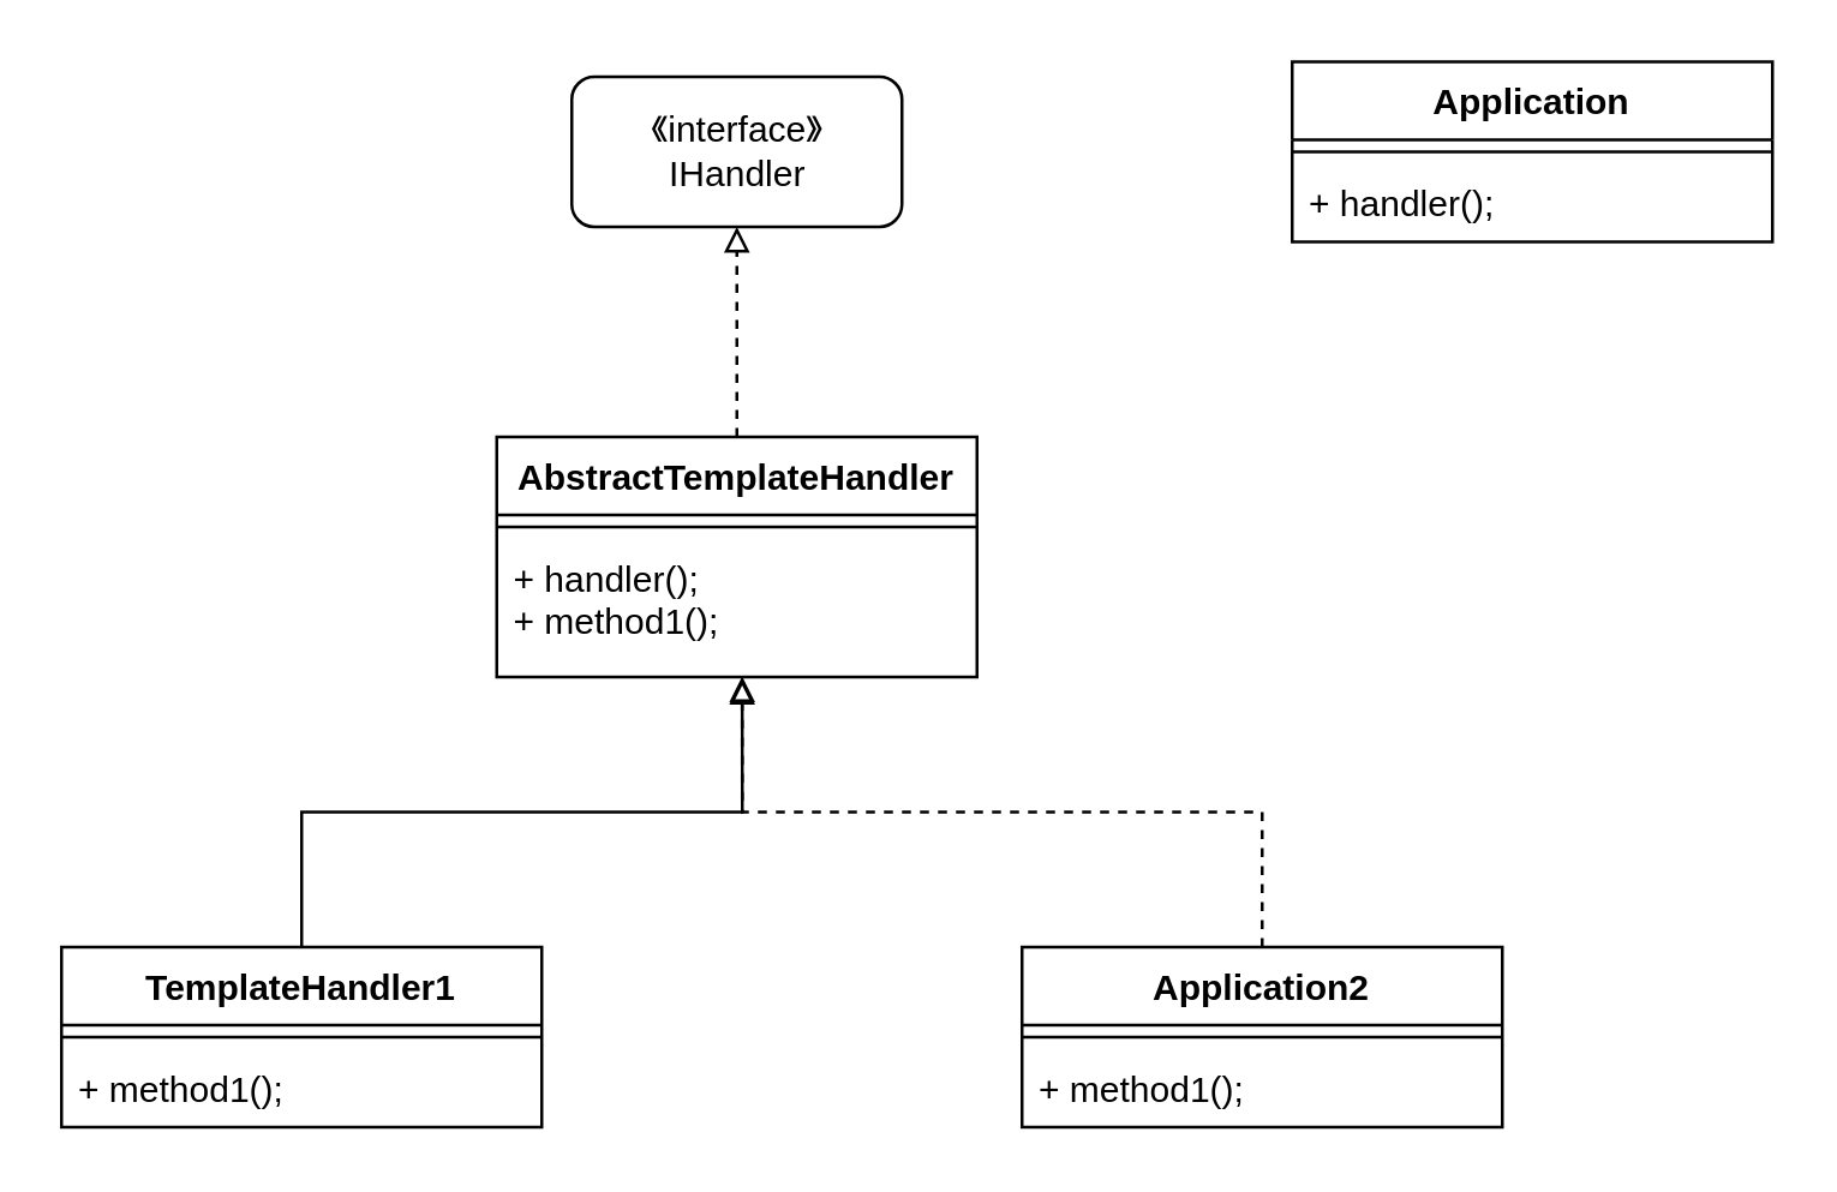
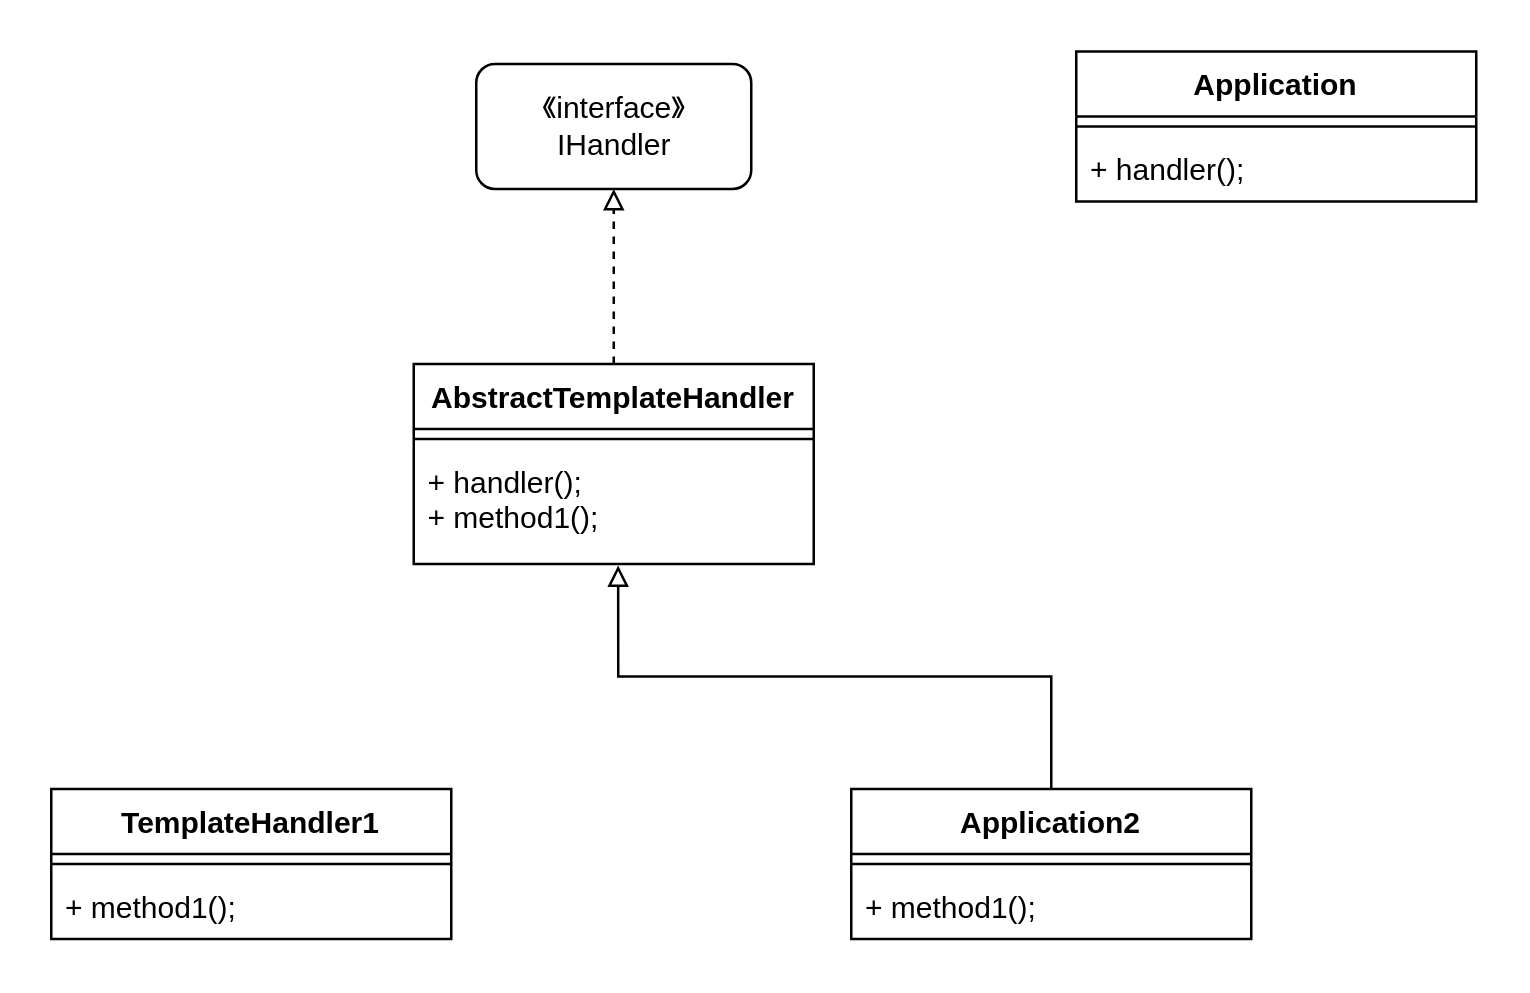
  <mxCell id="0" />
  <mxCell id="1" parent="0" />
  <mxCell id="2" value="《interface》&lt;br&gt;IHandler" style="html=1;rounded=1;" vertex="1" parent="1"><mxGeometry x="190" y="25" width="110" height="50" as="geometry" /></mxCell>
  <mxCell id="3" style="edgeStyle=orthogonalEdgeStyle;orthogonalLoop=1;jettySize=auto;html=1;entryX=0.5;entryY=1;entryDx=0;entryDy=0;rounded=0;dashed=1;endArrow=block;endFill=0;" edge="1" parent="1" source="4" target="2"><mxGeometry relative="1" as="geometry" /></mxCell>
  <mxCell id="4" value="AbstractTemplateHandler" style="swimlane;fontStyle=1;align=center;verticalAlign=top;childLayout=stackLayout;horizontal=1;startSize=26;horizontalStack=0;resizeParent=1;resizeParentMax=0;resizeLast=0;collapsible=1;marginBottom=0;" vertex="1" parent="1"><mxGeometry x="165" y="145" width="160" height="80" as="geometry" /></mxCell>
  <mxCell id="5" value="" style="line;strokeWidth=1;fillColor=none;align=left;verticalAlign=middle;spacingTop=-1;spacingLeft=3;spacingRight=3;rotatable=0;labelPosition=right;points=[];portConstraint=eastwest;" vertex="1" parent="4"><mxGeometry y="26" width="160" height="8" as="geometry" /></mxCell>
  <mxCell id="6" value="+ handler();&#10;+ method1();" style="text;strokeColor=none;fillColor=none;align=left;verticalAlign=top;spacingLeft=4;spacingRight=4;overflow=hidden;rotatable=0;points=[[0,0.5],[1,0.5]];portConstraint=eastwest;" vertex="1" parent="4"><mxGeometry y="34" width="160" height="46" as="geometry" /></mxCell>
- <mxCell id="7" style="edgeStyle=orthogonalEdgeStyle;rounded=0;orthogonalLoop=1;jettySize=auto;html=1;entryX=0.511;entryY=0.996;entryDx=0;entryDy=0;entryPerimeter=0;endArrow=block;endFill=0;" edge="1" parent="1" source="8" target="6"><mxGeometry relative="1" as="geometry" /></mxCell>
  <mxCell id="8" value="TemplateHandler1" style="swimlane;fontStyle=1;align=center;verticalAlign=top;childLayout=stackLayout;horizontal=1;startSize=26;horizontalStack=0;resizeParent=1;resizeParentMax=0;resizeLast=0;collapsible=1;marginBottom=0;" vertex="1" parent="1"><mxGeometry x="20" y="315" width="160" height="60" as="geometry" /></mxCell>
  <mxCell id="9" value="" style="line;strokeWidth=1;fillColor=none;align=left;verticalAlign=middle;spacingTop=-1;spacingLeft=3;spacingRight=3;rotatable=0;labelPosition=right;points=[];portConstraint=eastwest;" vertex="1" parent="8"><mxGeometry y="26" width="160" height="8" as="geometry" /></mxCell>
  <mxCell id="10" value="+ method1();" style="text;strokeColor=none;fillColor=none;align=left;verticalAlign=top;spacingLeft=4;spacingRight=4;overflow=hidden;rotatable=0;points=[[0,0.5],[1,0.5]];portConstraint=eastwest;" vertex="1" parent="8"><mxGeometry y="34" width="160" height="26" as="geometry" /></mxCell>
- <mxCell id="11" style="edgeStyle=orthogonalEdgeStyle;rounded=0;orthogonalLoop=1;jettySize=auto;html=1;entryX=0.511;entryY=1.013;entryDx=0;entryDy=0;entryPerimeter=0;endArrow=block;endFill=0;dashed=1;" edge="1" parent="1" source="12" target="6"><mxGeometry relative="1" as="geometry" /></mxCell>
+ <mxCell id="11" style="edgeStyle=orthogonalEdgeStyle;rounded=0;orthogonalLoop=1;jettySize=auto;html=1;entryX=0.511;entryY=1.013;entryDx=0;entryDy=0;entryPerimeter=0;endArrow=block;endFill=0;" edge="1" parent="1" source="12" target="6"><mxGeometry relative="1" as="geometry" /></mxCell>
  <mxCell id="12" value="Application2&#10;" style="swimlane;fontStyle=1;align=center;verticalAlign=top;childLayout=stackLayout;horizontal=1;startSize=26;horizontalStack=0;resizeParent=1;resizeParentMax=0;resizeLast=0;collapsible=1;marginBottom=0;" vertex="1" parent="1"><mxGeometry x="340" y="315" width="160" height="60" as="geometry" /></mxCell>
  <mxCell id="13" value="" style="line;strokeWidth=1;fillColor=none;align=left;verticalAlign=middle;spacingTop=-1;spacingLeft=3;spacingRight=3;rotatable=0;labelPosition=right;points=[];portConstraint=eastwest;" vertex="1" parent="12"><mxGeometry y="26" width="160" height="8" as="geometry" /></mxCell>
  <mxCell id="14" value="+ method1();" style="text;strokeColor=none;fillColor=none;align=left;verticalAlign=top;spacingLeft=4;spacingRight=4;overflow=hidden;rotatable=0;points=[[0,0.5],[1,0.5]];portConstraint=eastwest;" vertex="1" parent="12"><mxGeometry y="34" width="160" height="26" as="geometry" /></mxCell>
  <mxCell id="15" value="Application" style="swimlane;fontStyle=1;align=center;verticalAlign=top;childLayout=stackLayout;horizontal=1;startSize=26;horizontalStack=0;resizeParent=1;resizeParentMax=0;resizeLast=0;collapsible=1;marginBottom=0;" vertex="1" parent="1"><mxGeometry x="430" y="20" width="160" height="60" as="geometry" /></mxCell>
  <mxCell id="16" value="" style="line;strokeWidth=1;fillColor=none;align=left;verticalAlign=middle;spacingTop=-1;spacingLeft=3;spacingRight=3;rotatable=0;labelPosition=right;points=[];portConstraint=eastwest;" vertex="1" parent="15"><mxGeometry y="26" width="160" height="8" as="geometry" /></mxCell>
  <mxCell id="17" value="+ handler();" style="text;strokeColor=none;fillColor=none;align=left;verticalAlign=top;spacingLeft=4;spacingRight=4;overflow=hidden;rotatable=0;points=[[0,0.5],[1,0.5]];portConstraint=eastwest;" vertex="1" parent="15"><mxGeometry y="34" width="160" height="26" as="geometry" /></mxCell>
